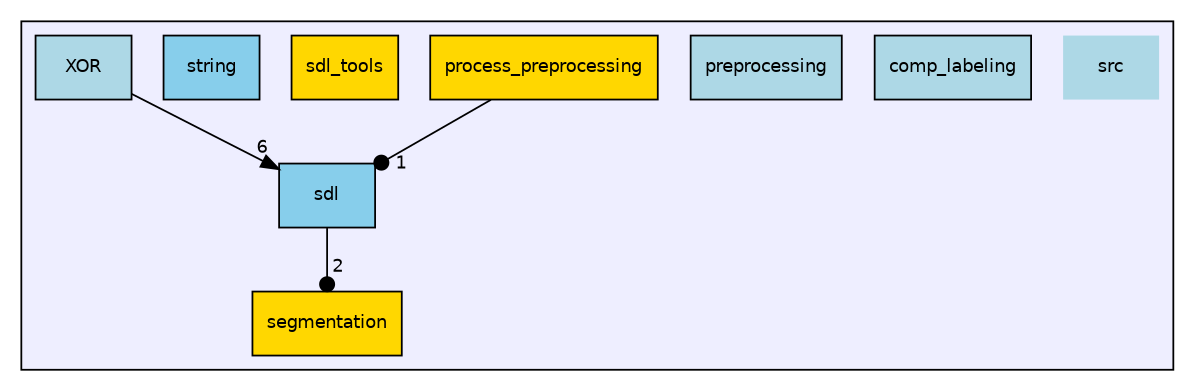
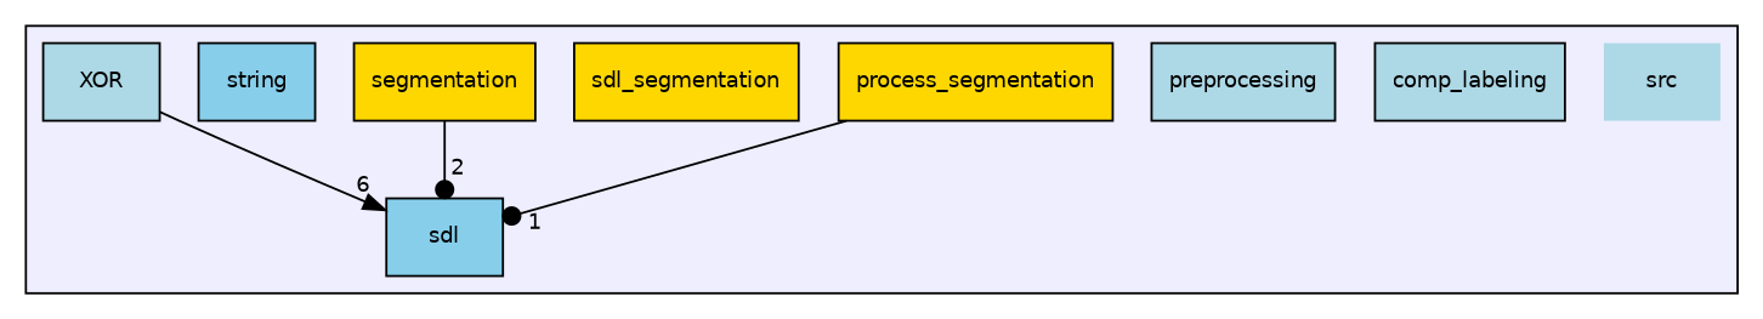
  digraph {
    compound=true
    node [fillcolor=lightblue fontname=Helvetica fontsize=10 shape=box style=filled color=black]
    edge [arrowhead=dot labeldistance=1.5 labelfontname=Helvetica labelfontsize=10]
    n1 [label=src shape=plaintext color=""]
    n2 [label=comp_labeling]
    n3 [fillcolor=skyblue label=sdl]
    n4 [label=preprocessing]
-   n5 [fillcolor=gold label=process_preprocessing]
-   n6 [fillcolor=gold label=sdl_tools]
+   n5 [fillcolor=gold label=process_segmentation]
+   n6 [fillcolor=gold label=sdl_segmentation]
    n7 [fillcolor=gold label=segmentation]
    n8 [fillcolor=skyblue label=string]
    n9 [label=XOR]
    subgraph cluster_1 {
      bgcolor="#eeeeff"
      pencolor=black
      n1
      n2
      n3
      n4
      n5
      n6
      n7
      n8
      n9
    }
    n5 -> n3 [headlabel=1]
-   n3 -> n7 [headlabel=2]
+   n7 -> n3 [headlabel=2]
    n9 -> n3 [arrowhead=normal headlabel=6]
  }
